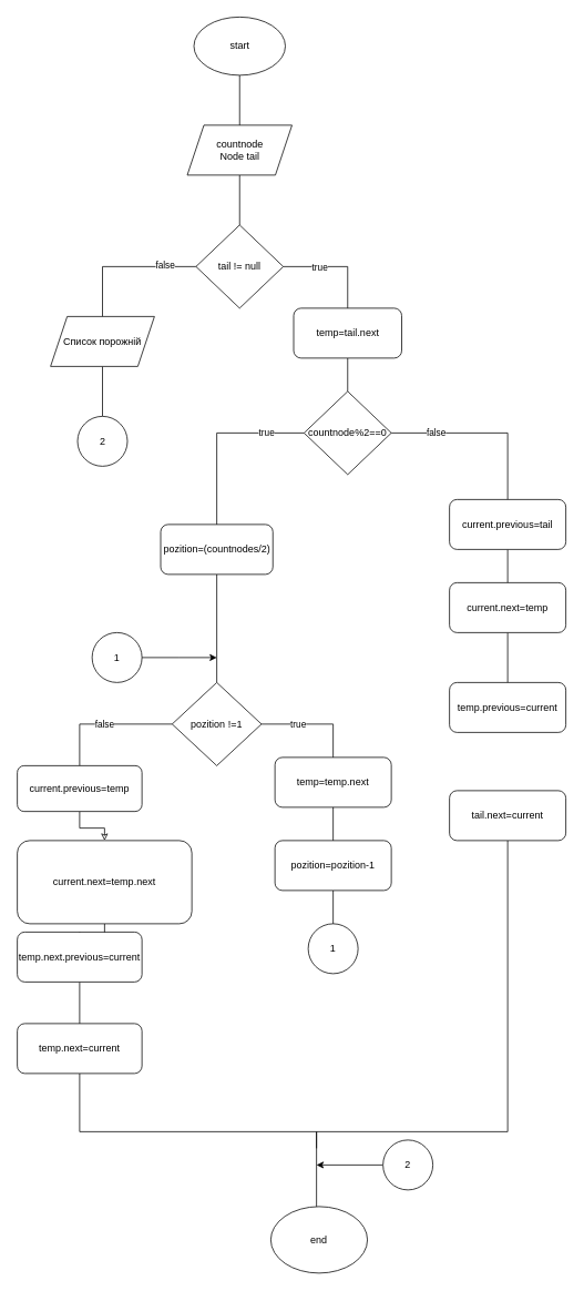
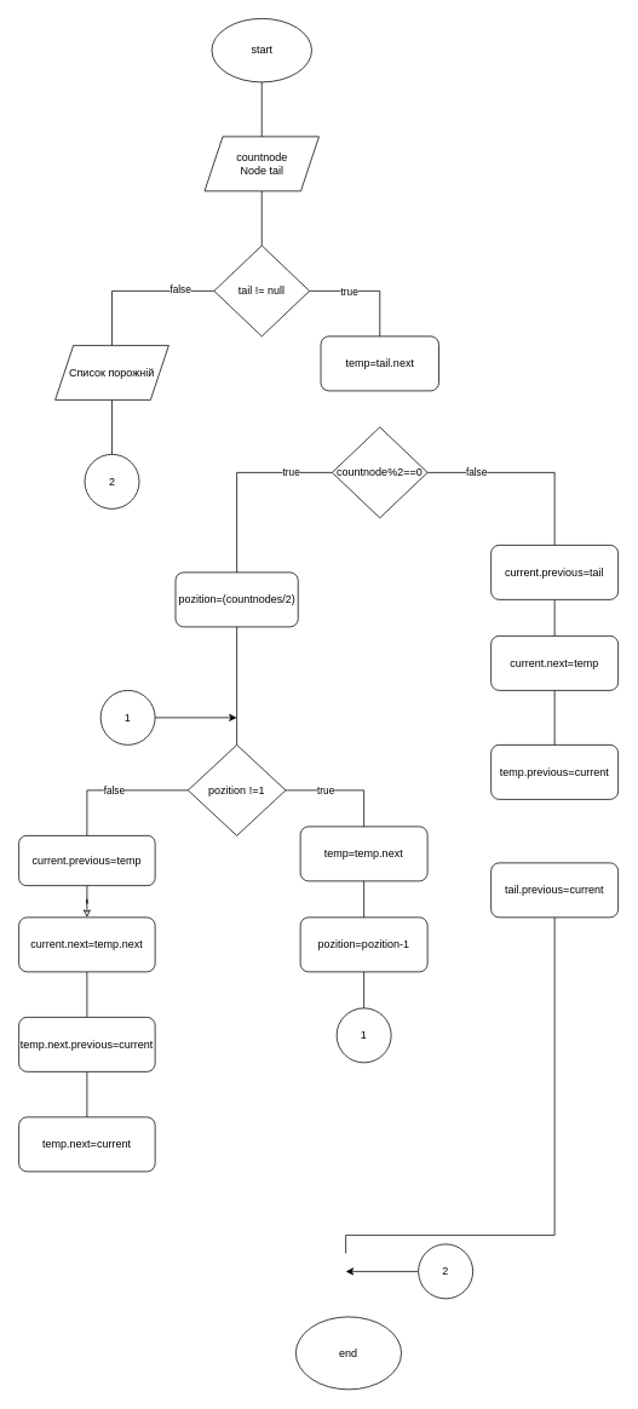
  <mxCell id="0" />
  <mxCell id="1" parent="0" />
  <mxCell id="2" value="" style="edgeStyle=orthogonalEdgeStyle;rounded=0;orthogonalLoop=1;jettySize=auto;html=1;endArrow=none;endFill=0;fontStyle=0" edge="1" parent="1" source="3" target="5"><mxGeometry relative="1" as="geometry" /></mxCell>
  <mxCell id="3" value="start" style="ellipse;whiteSpace=wrap;html=1;fontStyle=0" vertex="1" parent="1"><mxGeometry x="232.5" y="20" width="110" height="70" as="geometry" /></mxCell>
  <mxCell id="4" style="edgeStyle=orthogonalEdgeStyle;rounded=0;orthogonalLoop=1;jettySize=auto;html=1;entryX=0.5;entryY=0;entryDx=0;entryDy=0;endArrow=none;endFill=0;" edge="1" parent="1" source="5" target="40"><mxGeometry relative="1" as="geometry" /></mxCell>
  <mxCell id="5" value="countnode&lt;br&gt;Node tail" style="shape=parallelogram;perimeter=parallelogramPerimeter;whiteSpace=wrap;html=1;fixedSize=1;fontStyle=0" vertex="1" parent="1"><mxGeometry x="224.5" y="150" width="126" height="60" as="geometry" /></mxCell>
  <mxCell id="6" value="false" style="edgeStyle=orthogonalEdgeStyle;rounded=0;orthogonalLoop=1;jettySize=auto;html=1;entryX=0.5;entryY=0;entryDx=0;entryDy=0;endArrow=none;endFill=0;fontStyle=0" edge="1" parent="1" source="8" target="10"><mxGeometry x="-0.513" relative="1" as="geometry"><mxPoint as="offset" /></mxGeometry></mxCell>
  <mxCell id="7" value="true" style="edgeStyle=orthogonalEdgeStyle;rounded=0;orthogonalLoop=1;jettySize=auto;html=1;entryX=0.5;entryY=0;entryDx=0;entryDy=0;endArrow=none;endFill=0;" edge="1" parent="1" source="8" target="15"><mxGeometry x="-0.581" relative="1" as="geometry"><mxPoint as="offset" /></mxGeometry></mxCell>
  <mxCell id="8" value="countnode%2==0" style="rhombus;whiteSpace=wrap;html=1;fontStyle=0" vertex="1" parent="1"><mxGeometry x="365" y="470" width="105" height="100" as="geometry" /></mxCell>
  <mxCell id="9" value="" style="edgeStyle=orthogonalEdgeStyle;rounded=0;orthogonalLoop=1;jettySize=auto;html=1;endArrow=none;endFill=0;fontStyle=0" edge="1" parent="1" source="10" target="12"><mxGeometry relative="1" as="geometry" /></mxCell>
  <mxCell id="10" value="current.previous=tail" style="rounded=1;whiteSpace=wrap;html=1;fontStyle=0" vertex="1" parent="1"><mxGeometry x="540" y="600" width="140" height="60" as="geometry" /></mxCell>
  <mxCell id="11" value="" style="edgeStyle=orthogonalEdgeStyle;rounded=0;orthogonalLoop=1;jettySize=auto;html=1;endArrow=none;endFill=0;fontStyle=0" edge="1" parent="1" source="12" target="13"><mxGeometry relative="1" as="geometry" /></mxCell>
  <mxCell id="12" value="current.next=temp" style="rounded=1;whiteSpace=wrap;html=1;fontStyle=0" vertex="1" parent="1"><mxGeometry x="540" y="700" width="140" height="60" as="geometry" /></mxCell>
  <mxCell id="13" value="temp.previous=current" style="rounded=1;whiteSpace=wrap;html=1;fontStyle=0" vertex="1" parent="1"><mxGeometry x="540" y="820" width="140" height="60" as="geometry" /></mxCell>
  <mxCell id="14" style="edgeStyle=orthogonalEdgeStyle;rounded=0;orthogonalLoop=1;jettySize=auto;html=1;entryX=0.5;entryY=0;entryDx=0;entryDy=0;endArrow=none;endFill=0;fontStyle=0" edge="1" parent="1" source="15" target="19"><mxGeometry relative="1" as="geometry" /></mxCell>
  <mxCell id="15" value="pozition=(countnodes/2)" style="rounded=1;whiteSpace=wrap;html=1;fontStyle=0" vertex="1" parent="1"><mxGeometry x="192.5" y="630" width="135" height="60" as="geometry" /></mxCell>
  <mxCell id="16" style="edgeStyle=orthogonalEdgeStyle;rounded=0;orthogonalLoop=1;jettySize=auto;html=1;entryX=0.5;entryY=0;entryDx=0;entryDy=0;endArrow=none;endFill=0;fontStyle=0" edge="1" parent="1" source="19" target="20"><mxGeometry relative="1" as="geometry" /></mxCell>
  <mxCell id="17" value="true" style="edgeLabel;html=1;align=center;verticalAlign=middle;resizable=0;points=[];fontStyle=0" vertex="1" connectable="0" parent="16"><mxGeometry x="-0.3" y="-2" relative="1" as="geometry"><mxPoint y="-2" as="offset" /></mxGeometry></mxCell>
  <mxCell id="18" value="false" style="edgeStyle=orthogonalEdgeStyle;rounded=0;orthogonalLoop=1;jettySize=auto;html=1;entryX=0.5;entryY=0;entryDx=0;entryDy=0;endArrow=none;endFill=0;fontStyle=0" edge="1" parent="1" source="19" target="28"><mxGeometry relative="1" as="geometry" /></mxCell>
  <mxCell id="19" value="pozition !=1" style="rhombus;whiteSpace=wrap;html=1;fontStyle=0" vertex="1" parent="1"><mxGeometry x="206.25" y="820" width="107.5" height="100" as="geometry" /></mxCell>
  <mxCell id="20" value="temp=temp.next" style="rounded=1;whiteSpace=wrap;html=1;fontStyle=0" vertex="1" parent="1"><mxGeometry x="330" y="910" width="140" height="60" as="geometry" /></mxCell>
  <mxCell id="21" value="" style="edgeStyle=orthogonalEdgeStyle;rounded=0;orthogonalLoop=1;jettySize=auto;html=1;endArrow=none;endFill=0;fontStyle=0" edge="1" parent="1" source="23" target="20"><mxGeometry relative="1" as="geometry" /></mxCell>
  <mxCell id="22" value="" style="edgeStyle=orthogonalEdgeStyle;rounded=0;orthogonalLoop=1;jettySize=auto;html=1;endArrow=none;endFill=0;fontStyle=0" edge="1" parent="1" source="23" target="24"><mxGeometry relative="1" as="geometry" /></mxCell>
  <mxCell id="23" value="pozition=pozition-1" style="rounded=1;whiteSpace=wrap;html=1;fontStyle=0" vertex="1" parent="1"><mxGeometry x="330" y="1010" width="140" height="60" as="geometry" /></mxCell>
  <mxCell id="24" value="1" style="ellipse;whiteSpace=wrap;html=1;aspect=fixed;fontStyle=0" vertex="1" parent="1"><mxGeometry x="370" y="1110" width="60" height="60" as="geometry" /></mxCell>
  <mxCell id="25" style="edgeStyle=orthogonalEdgeStyle;rounded=0;orthogonalLoop=1;jettySize=auto;html=1;endArrow=classic;endFill=1;fontStyle=0" edge="1" parent="1" source="26"><mxGeometry relative="1" as="geometry"><mxPoint x="260" y="790" as="targetPoint" /></mxGeometry></mxCell>
  <mxCell id="26" value="1" style="ellipse;whiteSpace=wrap;html=1;aspect=fixed;fontStyle=0" vertex="1" parent="1"><mxGeometry x="110" y="760" width="60" height="60" as="geometry" /></mxCell>
  <mxCell id="27" value="" style="edgeStyle=orthogonalEdgeStyle;rounded=0;orthogonalLoop=1;jettySize=auto;html=1;endArrow=classic;endFill=0;fontStyle=0;" edge="1" parent="1" source="28" target="30"><mxGeometry relative="1" as="geometry" /></mxCell>
  <mxCell id="28" value="current.previous=temp" style="rounded=1;whiteSpace=wrap;html=1;fontStyle=0" vertex="1" parent="1"><mxGeometry x="20" y="920" width="150" height="55" as="geometry" /></mxCell>
  <mxCell id="29" value="" style="edgeStyle=orthogonalEdgeStyle;rounded=0;orthogonalLoop=1;jettySize=auto;html=1;endArrow=none;endFill=0;fontStyle=0" edge="1" parent="1" source="30" target="32"><mxGeometry relative="1" as="geometry" /></mxCell>
- <mxCell id="30" value="current.next=temp.next" style="rounded=1;whiteSpace=wrap;html=1;fontStyle=0" vertex="1" parent="1"><mxGeometry x="20" y="1010" width="210" height="100" as="geometry" /></mxCell>
+ <mxCell id="30" value="current.next=temp.next" style="rounded=1;whiteSpace=wrap;html=1;fontStyle=0" vertex="1" parent="1"><mxGeometry x="20" y="1010" width="150" height="60" as="geometry" /></mxCell>
  <mxCell id="31" value="" style="edgeStyle=orthogonalEdgeStyle;rounded=0;orthogonalLoop=1;jettySize=auto;html=1;endArrow=none;endFill=0;fontStyle=0" edge="1" parent="1" source="32" target="34"><mxGeometry relative="1" as="geometry" /></mxCell>
  <mxCell id="32" value="temp.next.previous=current" style="rounded=1;whiteSpace=wrap;html=1;fontStyle=0" vertex="1" parent="1"><mxGeometry x="20" y="1120" width="150" height="60" as="geometry" /></mxCell>
- <mxCell id="33" style="edgeStyle=orthogonalEdgeStyle;rounded=0;orthogonalLoop=1;jettySize=auto;html=1;endArrow=none;endFill=0;fontStyle=0" edge="1" parent="1" source="34" target="35"><mxGeometry relative="1" as="geometry"><Array as="points"><mxPoint x="95" y="1360" /><mxPoint x="380" y="1360" /></Array></mxGeometry></mxCell>
  <mxCell id="34" value="temp.next=current" style="rounded=1;whiteSpace=wrap;html=1;fontStyle=0" vertex="1" parent="1"><mxGeometry x="20" y="1230" width="150" height="60" as="geometry" /></mxCell>
  <mxCell id="35" value="end" style="ellipse;whiteSpace=wrap;html=1;fontStyle=0" vertex="1" parent="1"><mxGeometry x="325" y="1450" width="116.25" height="80" as="geometry" /></mxCell>
  <mxCell id="36" style="edgeStyle=orthogonalEdgeStyle;rounded=0;orthogonalLoop=1;jettySize=auto;html=1;entryX=0.5;entryY=0;entryDx=0;entryDy=0;endArrow=none;endFill=0;" edge="1" parent="1" source="40" target="42"><mxGeometry relative="1" as="geometry" /></mxCell>
  <mxCell id="37" value="false" style="edgeLabel;html=1;align=center;verticalAlign=middle;resizable=0;points=[];" vertex="1" connectable="0" parent="36"><mxGeometry x="-0.565" y="-2" relative="1" as="geometry"><mxPoint as="offset" /></mxGeometry></mxCell>
  <mxCell id="38" style="edgeStyle=orthogonalEdgeStyle;rounded=0;orthogonalLoop=1;jettySize=auto;html=1;entryX=0.5;entryY=0;entryDx=0;entryDy=0;endArrow=none;endFill=0;" edge="1" parent="1" source="40" target="47"><mxGeometry relative="1" as="geometry" /></mxCell>
  <mxCell id="39" value="true" style="edgeLabel;html=1;align=center;verticalAlign=middle;resizable=0;points=[];" vertex="1" connectable="0" parent="38"><mxGeometry x="-0.278" y="-4" relative="1" as="geometry"><mxPoint x="-3" y="-4" as="offset" /></mxGeometry></mxCell>
  <mxCell id="40" value="tail != null" style="rhombus;whiteSpace=wrap;html=1;fontStyle=0" vertex="1" parent="1"><mxGeometry x="235" y="270" width="105" height="100" as="geometry" /></mxCell>
  <mxCell id="41" value="" style="edgeStyle=orthogonalEdgeStyle;rounded=0;orthogonalLoop=1;jettySize=auto;html=1;endArrow=none;endFill=0;" edge="1" parent="1" source="42" target="43"><mxGeometry relative="1" as="geometry" /></mxCell>
  <mxCell id="42" value="Список порожній" style="shape=parallelogram;perimeter=parallelogramPerimeter;whiteSpace=wrap;html=1;fixedSize=1;" vertex="1" parent="1"><mxGeometry y="380" width="125" height="60" as="geometry" x="60" /></mxCell>
  <mxCell id="43" value="2" style="ellipse;whiteSpace=wrap;html=1;aspect=fixed;" vertex="1" parent="1"><mxGeometry x="92.5" y="500" width="60" height="60" as="geometry" /></mxCell>
  <mxCell id="44" style="edgeStyle=orthogonalEdgeStyle;rounded=0;orthogonalLoop=1;jettySize=auto;html=1;endArrow=classic;endFill=1;" edge="1" parent="1" source="45"><mxGeometry relative="1" as="geometry"><mxPoint x="380" y="1400" as="targetPoint" /></mxGeometry></mxCell>
  <mxCell id="45" value="2" style="ellipse;whiteSpace=wrap;html=1;aspect=fixed;" vertex="1" parent="1"><mxGeometry x="460" y="1370" width="60" height="60" as="geometry" /></mxCell>
- <mxCell id="46" value="" style="edgeStyle=orthogonalEdgeStyle;rounded=0;orthogonalLoop=1;jettySize=auto;html=1;endArrow=none;endFill=0;" edge="1" parent="1" source="47" target="8"><mxGeometry relative="1" as="geometry" /></mxCell>
  <mxCell id="47" value="temp=tail.next" style="rounded=1;whiteSpace=wrap;html=1;fontStyle=0" vertex="1" parent="1"><mxGeometry x="352.5" y="370" width="130" height="60" as="geometry" /></mxCell>
  <mxCell id="48" style="edgeStyle=orthogonalEdgeStyle;rounded=0;orthogonalLoop=1;jettySize=auto;html=1;endArrow=none;endFill=0;" edge="1" parent="1" source="49"><mxGeometry relative="1" as="geometry"><mxPoint x="380" y="1380" as="targetPoint" /><Array as="points"><mxPoint x="610" y="1360" /><mxPoint x="380" y="1360" /></Array></mxGeometry></mxCell>
- <mxCell id="49" value="tail.next=current" style="rounded=1;whiteSpace=wrap;html=1;" vertex="1" parent="1"><mxGeometry x="540" y="950" width="140" height="60" as="geometry" /></mxCell>
+ <mxCell id="49" value="tail.previous=current" style="rounded=1;whiteSpace=wrap;html=1;" vertex="1" parent="1"><mxGeometry x="540" y="950" width="140" height="60" as="geometry" /></mxCell>
